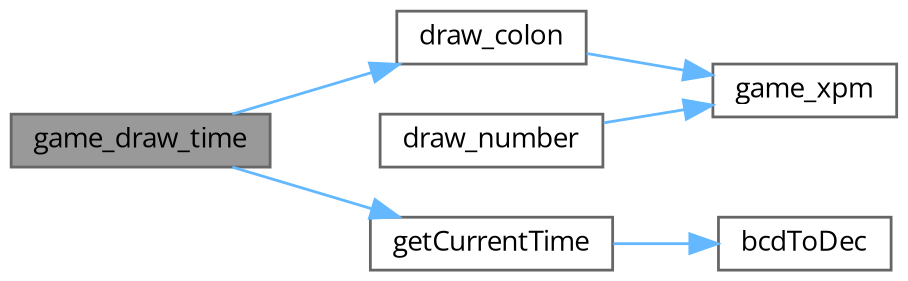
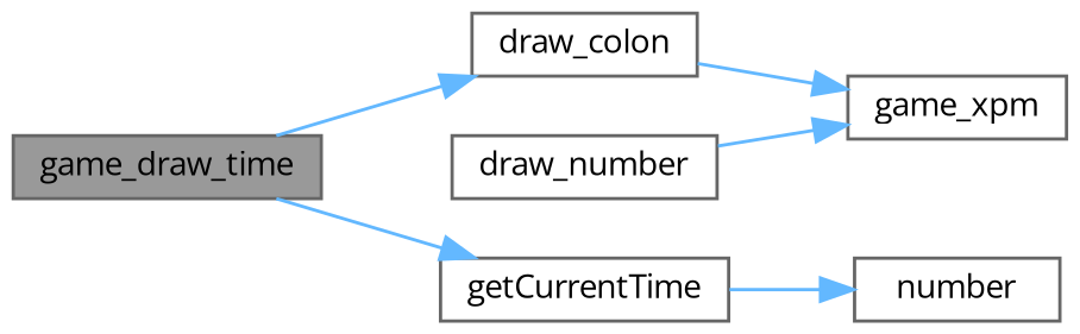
  digraph {
    fontname="Open Sans"
    rankdir=LR
    node [color=grey40 fillcolor=white fontname="Open Sans" fontsize=10 shape=box style=filled]
    edge [color=steelblue1 fontname="Open Sans" fontsize=10 labelfontname=Helvetica labelfontsize=10 style=solid]
    n1 [color=gray40 fillcolor=grey60 fontcolor=black height=0.2 label=game_draw_time width=0.4]
    n2 [height=0.2 label=draw_colon width=0.4]
    n3 [height=0.2 label=getCurrentTime width=0.4]
    n4 [height=0.2 label=game_xpm width=0.4]
    n5 [height=0.2 label=draw_number width=0.4]
-   n6 [height=0.2 label=bcdToDec width=0.4]
+   n6 [height=0.2 label=number width=0.4]
    n1 -> n2
    n1 -> n3
    n2 -> n4
    n3 -> n6
    n5 -> n4
  }
